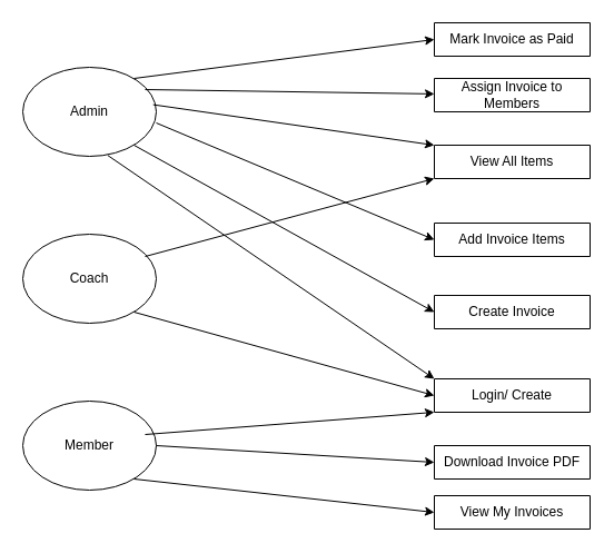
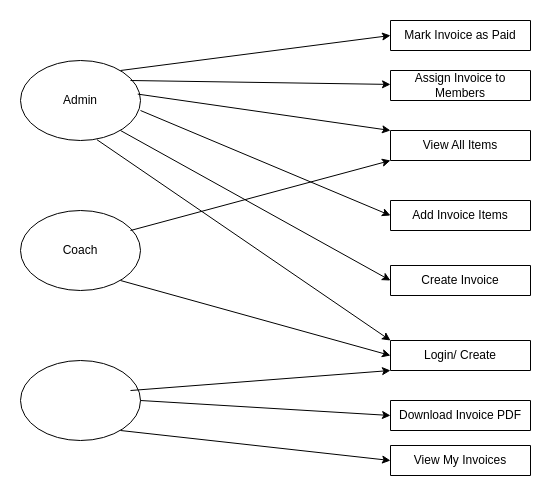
  <mxCell id="0" />
  <mxCell id="1" parent="0" />
  <mxCell id="2" value="" style="ellipse;whiteSpace=wrap;html=1;" vertex="1" parent="1"><mxGeometry x="20" y="60" width="120" height="80" as="geometry" /></mxCell>
  <mxCell id="3" value="" style="ellipse;whiteSpace=wrap;html=1;" vertex="1" parent="1"><mxGeometry x="20" y="210" width="120" height="80" as="geometry" /></mxCell>
  <mxCell id="4" value="" style="ellipse;whiteSpace=wrap;html=1;" vertex="1" parent="1"><mxGeometry x="20" y="360" width="120" height="80" as="geometry" /></mxCell>
  <mxCell id="5" value="Admin" style="text;html=1;align=center;verticalAlign=middle;whiteSpace=wrap;rounded=0;" vertex="1" parent="1"><mxGeometry x="50" y="85" width="60" height="30" as="geometry" /></mxCell>
  <mxCell id="6" value="Coach" style="text;html=1;align=center;verticalAlign=middle;whiteSpace=wrap;rounded=0;" vertex="1" parent="1"><mxGeometry x="50" y="235" width="60" height="30" as="geometry" /></mxCell>
- <mxCell id="7" value="Member" style="text;html=1;align=center;verticalAlign=middle;whiteSpace=wrap;rounded=0;" vertex="1" parent="1"><mxGeometry x="50" y="385" width="60" height="30" as="geometry" /></mxCell>
  <mxCell id="8" value="" style="verticalLabelPosition=bottom;verticalAlign=top;html=1;shape=mxgraph.basic.rect;fillColor2=none;strokeWidth=1;size=20;indent=5;" vertex="1" parent="1"><mxGeometry x="390" y="20" width="140" height="30" as="geometry" /></mxCell>
  <mxCell id="9" value="" style="verticalLabelPosition=bottom;verticalAlign=top;html=1;shape=mxgraph.basic.rect;fillColor2=none;strokeWidth=1;size=20;indent=5;" vertex="1" parent="1"><mxGeometry x="390" y="70" width="140" height="30" as="geometry" /></mxCell>
  <mxCell id="10" value="" style="verticalLabelPosition=bottom;verticalAlign=top;html=1;shape=mxgraph.basic.rect;fillColor2=none;strokeWidth=1;size=20;indent=5;" vertex="1" parent="1"><mxGeometry x="390" y="130" width="140" height="30" as="geometry" /></mxCell>
  <mxCell id="11" value="" style="verticalLabelPosition=bottom;verticalAlign=top;html=1;shape=mxgraph.basic.rect;fillColor2=none;strokeWidth=1;size=20;indent=5;" vertex="1" parent="1"><mxGeometry x="390" y="200" width="140" height="30" as="geometry" /></mxCell>
  <mxCell id="12" value="" style="verticalLabelPosition=bottom;verticalAlign=top;html=1;shape=mxgraph.basic.rect;fillColor2=none;strokeWidth=1;size=20;indent=5;" vertex="1" parent="1"><mxGeometry x="390" y="265" width="140" height="30" as="geometry" /></mxCell>
  <mxCell id="13" value="" style="verticalLabelPosition=bottom;verticalAlign=top;html=1;shape=mxgraph.basic.rect;fillColor2=none;strokeWidth=1;size=20;indent=5;" vertex="1" parent="1"><mxGeometry x="390" y="340" width="140" height="30" as="geometry" /></mxCell>
  <mxCell id="14" value="" style="verticalLabelPosition=bottom;verticalAlign=top;html=1;shape=mxgraph.basic.rect;fillColor2=none;strokeWidth=1;size=20;indent=5;" vertex="1" parent="1"><mxGeometry x="390" y="400" width="140" height="30" as="geometry" /></mxCell>
  <mxCell id="15" value="" style="verticalLabelPosition=bottom;verticalAlign=top;html=1;shape=mxgraph.basic.rect;fillColor2=none;strokeWidth=1;size=20;indent=5;" vertex="1" parent="1"><mxGeometry x="390" y="445" width="140" height="30" as="geometry" /></mxCell>
  <mxCell id="16" value="Mark Invoice as Paid" style="text;html=1;align=center;verticalAlign=middle;whiteSpace=wrap;rounded=0;" vertex="1" parent="1"><mxGeometry x="390" y="20" width="140" height="30" as="geometry" /></mxCell>
  <mxCell id="17" value="Assign Invoice to Members" style="text;html=1;align=center;verticalAlign=middle;whiteSpace=wrap;rounded=0;" vertex="1" parent="1"><mxGeometry x="390" y="70" width="140" height="30" as="geometry" /></mxCell>
  <mxCell id="18" value="View All Items" style="text;html=1;align=center;verticalAlign=middle;whiteSpace=wrap;rounded=0;" vertex="1" parent="1"><mxGeometry x="390" y="130" width="140" height="30" as="geometry" /></mxCell>
  <mxCell id="19" value="Add Invoice Items" style="text;html=1;align=center;verticalAlign=middle;whiteSpace=wrap;rounded=0;" vertex="1" parent="1"><mxGeometry x="390" y="200" width="140" height="30" as="geometry" /></mxCell>
  <mxCell id="20" value="Create Invoice" style="text;html=1;align=center;verticalAlign=middle;whiteSpace=wrap;rounded=0;" vertex="1" parent="1"><mxGeometry x="390" y="265" width="140" height="30" as="geometry" /></mxCell>
  <mxCell id="21" value="Login/ Create" style="text;html=1;align=center;verticalAlign=middle;whiteSpace=wrap;rounded=0;" vertex="1" parent="1"><mxGeometry x="390" y="340" width="140" height="30" as="geometry" /></mxCell>
  <mxCell id="22" value="Download Invoice PDF" style="text;html=1;align=center;verticalAlign=middle;whiteSpace=wrap;rounded=0;" vertex="1" parent="1"><mxGeometry x="390" y="400" width="140" height="30" as="geometry" /></mxCell>
  <mxCell id="23" value="View My Invoices" style="text;html=1;align=center;verticalAlign=middle;whiteSpace=wrap;rounded=0;" vertex="1" parent="1"><mxGeometry x="390" y="445" width="140" height="30" as="geometry" /></mxCell>
  <mxCell id="24" value="" style="endArrow=classic;html=1;rounded=0;entryX=0;entryY=0.5;entryDx=0;entryDy=0;" edge="1" parent="1" target="16"><mxGeometry width="50" height="50" relative="1" as="geometry"><mxPoint x="120" y="70" as="sourcePoint" /><mxPoint x="160" y="20" as="targetPoint" /></mxGeometry></mxCell>
  <mxCell id="25" value="" style="endArrow=classic;html=1;rounded=0;" edge="1" parent="1" target="17"><mxGeometry width="50" height="50" relative="1" as="geometry"><mxPoint x="130" y="80" as="sourcePoint" /><mxPoint x="370" y="80" as="targetPoint" /></mxGeometry></mxCell>
  <mxCell id="26" value="" style="endArrow=classic;html=1;rounded=0;entryX=0;entryY=0;entryDx=0;entryDy=0;exitX=0.977;exitY=0.42;exitDx=0;exitDy=0;exitPerimeter=0;" edge="1" parent="1" source="2" target="18"><mxGeometry width="50" height="50" relative="1" as="geometry"><mxPoint x="170" y="120" as="sourcePoint" /><mxPoint x="-150" y="360" as="targetPoint" /></mxGeometry></mxCell>
  <mxCell id="27" value="" style="endArrow=classic;html=1;rounded=0;entryX=0;entryY=0.5;entryDx=0;entryDy=0;" edge="1" parent="1" target="19"><mxGeometry width="50" height="50" relative="1" as="geometry"><mxPoint x="140" y="110" as="sourcePoint" /><mxPoint x="190" y="60" as="targetPoint" /></mxGeometry></mxCell>
  <mxCell id="28" value="" style="endArrow=classic;html=1;rounded=0;entryX=0;entryY=0.5;entryDx=0;entryDy=0;" edge="1" parent="1" target="20"><mxGeometry width="50" height="50" relative="1" as="geometry"><mxPoint x="120" y="130" as="sourcePoint" /><mxPoint x="170" y="80" as="targetPoint" /></mxGeometry></mxCell>
  <mxCell id="29" value="" style="endArrow=classic;html=1;rounded=0;entryX=0;entryY=0;entryDx=0;entryDy=0;exitX=0.637;exitY=0.99;exitDx=0;exitDy=0;exitPerimeter=0;" edge="1" parent="1" source="2" target="21"><mxGeometry width="50" height="50" relative="1" as="geometry"><mxPoint x="100" y="140" as="sourcePoint" /><mxPoint x="150" y="90" as="targetPoint" /></mxGeometry></mxCell>
  <mxCell id="30" value="" style="endArrow=classic;html=1;rounded=0;entryX=0;entryY=0.5;entryDx=0;entryDy=0;" edge="1" parent="1" target="22"><mxGeometry width="50" height="50" relative="1" as="geometry"><mxPoint x="140" y="400" as="sourcePoint" /><mxPoint x="190" y="350" as="targetPoint" /></mxGeometry></mxCell>
  <mxCell id="31" value="" style="endArrow=classic;html=1;rounded=0;entryX=0;entryY=0.5;entryDx=0;entryDy=0;" edge="1" parent="1" target="23"><mxGeometry width="50" height="50" relative="1" as="geometry"><mxPoint x="120" y="430" as="sourcePoint" /><mxPoint x="170" y="380" as="targetPoint" /></mxGeometry></mxCell>
  <mxCell id="32" value="" style="endArrow=classic;html=1;rounded=0;entryX=0;entryY=1;entryDx=0;entryDy=0;" edge="1" parent="1" target="21"><mxGeometry width="50" height="50" relative="1" as="geometry"><mxPoint x="130" y="390" as="sourcePoint" /><mxPoint x="180" y="340" as="targetPoint" /></mxGeometry></mxCell>
  <mxCell id="33" value="" style="endArrow=classic;html=1;rounded=0;entryX=0;entryY=0.5;entryDx=0;entryDy=0;" edge="1" parent="1" target="21"><mxGeometry width="50" height="50" relative="1" as="geometry"><mxPoint x="120" y="280" as="sourcePoint" /><mxPoint x="170" y="230" as="targetPoint" /></mxGeometry></mxCell>
  <mxCell id="34" value="" style="endArrow=classic;html=1;rounded=0;entryX=0;entryY=1;entryDx=0;entryDy=0;" edge="1" parent="1" target="18"><mxGeometry width="50" height="50" relative="1" as="geometry"><mxPoint x="130" y="230" as="sourcePoint" /><mxPoint x="180" y="180" as="targetPoint" /></mxGeometry></mxCell>
